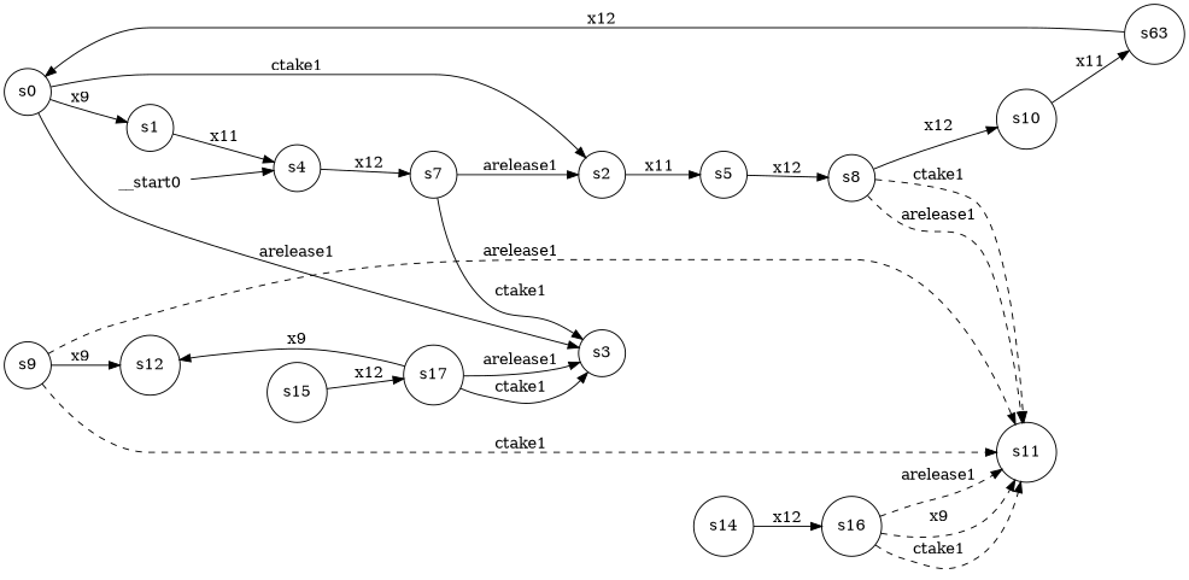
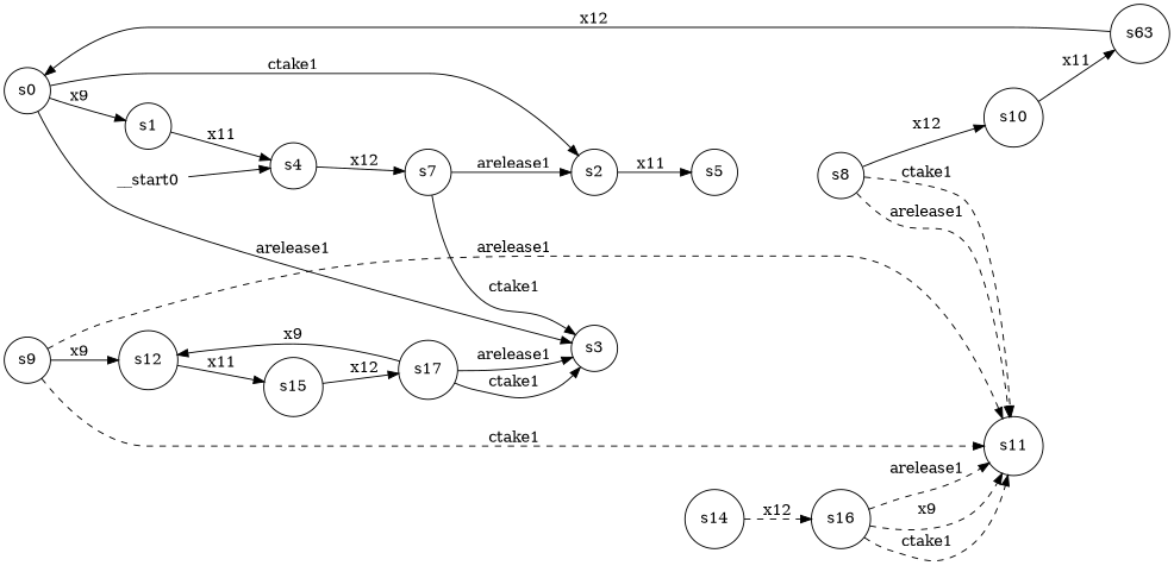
  digraph {
    rankdir=LR
    node [shape=circle]
    edge [modality=MUST style="strict"]
    n1 [label=s0]
    n2 [label=s3]
    n3 [label=s2]
    n4 [label=s1]
    n5 [label=s5]
    n6 [label=s4]
    n7 [label=s9]
    n8 [label=s12]
    n9 [label=s11]
    n10 [label=s15]
    n11 [label=s8]
    n12 [label=s10]
    n13 [label=s63]
    n14 [label=s7]
    n15 [label=s17]
    n16 [label=s16]
    n17 [label=s14]
    __start0 [height=0 shape=none width=0]
    n1 -> n2 [label=arelease1]
    n1 -> n3 [label=ctake1]
    n1 -> n4 [label=x9]
    n3 -> n5 [label=x11]
    n4 -> n6 [label=x11]
-   n5 -> n11 [label=x12]
    n6 -> n14 [label=x12]
    n7 -> n8 [label=x9]
    n7 -> n9 [label=ctake1 modality=MAY style=dashed]
    n7 -> n9 [label=arelease1 modality=MAY style=dashed]
+   n8 -> n10 [label=x11]
    n10 -> n15 [label=x12]
    n11 -> n9 [label=ctake1 modality=MAY style=dashed]
    n11 -> n9 [label=arelease1 modality=MAY style=dashed]
    n11 -> n12 [label=x12]
    n12 -> n13 [label=x11]
    n13 -> n1 [label=x12]
    n14 -> n2 [label=ctake1]
    n14 -> n3 [label=arelease1]
    n15 -> n2 [label=arelease1]
    n15 -> n2 [label=ctake1]
    n15 -> n8 [label=x9]
    n16 -> n9 [label=x9 modality=MAY style=dashed]
    n16 -> n9 [label=ctake1 modality=MAY style=dashed]
    n16 -> n9 [label=arelease1 modality=MAY style=dashed]
-   n17 -> n16 [label=x12]
+   n17 -> n16 [label=x12 style=dashed]
    __start0 -> n6 [modality="" style=""]
  }
